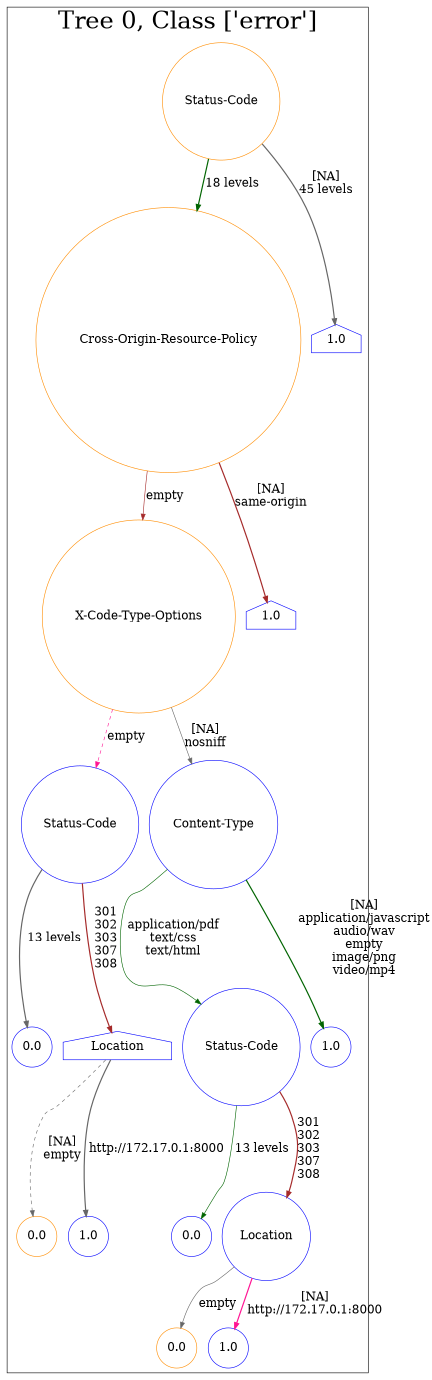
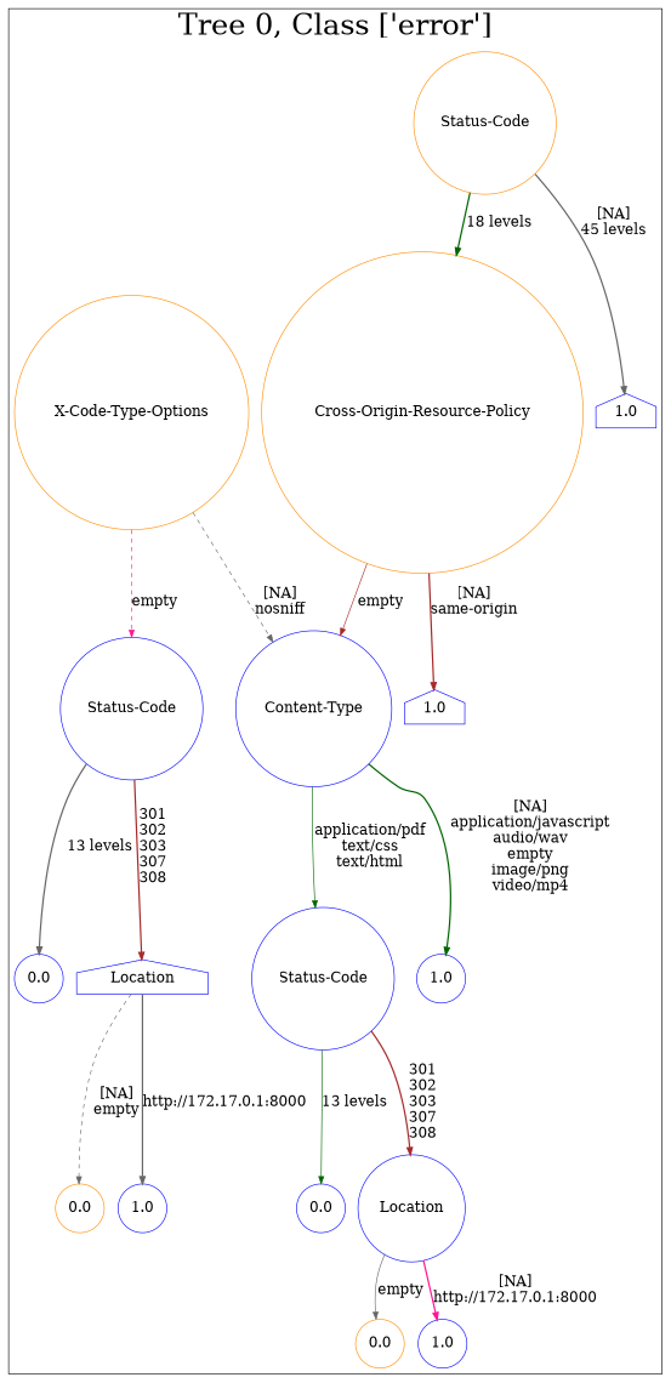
  digraph {
    node [color=blue fontsize=20 shape=circle]
    edge [color=gray40 fontsize=20 style=bold]
    n1 [color=darkorange label="Status-Code"]
    n2 [color=darkorange label="Cross-Origin-Resource-Policy"]
    n3 [label=1.0 shape=house]
    n4 [color=darkorange label="X-Code-Type-Options"]
    n5 [label=1.0 shape=house]
    n6 [label="Status-Code"]
    n7 [label="Content-Type"]
    n8 [label=0.0]
    n9 [label=Location shape=house]
    n10 [label="Status-Code"]
    n11 [label=1.0]
    n12 [color=darkorange label=0.0]
    n13 [label=1.0]
    n14 [label=0.0]
    n15 [label=Location]
    n16 [color=darkorange label=0.0]
    n17 [label=1.0]
    subgraph cluster_1 {
      fontsize=40
      label="Tree 0, Class ['error']"
      subgraph sub_2 {
        fontsize=40
        label="Tree 0, Class ['error']"
        n1
      }
      subgraph sub_3 {
        fontsize=40
        label="Tree 0, Class ['error']"
        n2
        n3
      }
      subgraph sub_4 {
        fontsize=40
        label="Tree 0, Class ['error']"
        n4
        n5
      }
      subgraph sub_5 {
        fontsize=40
        label="Tree 0, Class ['error']"
        n6
        n7
      }
      subgraph sub_6 {
        fontsize=40
        label="Tree 0, Class ['error']"
        n8
        n9
        n10
        n11
      }
      subgraph sub_7 {
        fontsize=40
        label="Tree 0, Class ['error']"
        n12
        n13
        n14
        n15
      }
      subgraph sub_8 {
        fontsize=40
        label="Tree 0, Class ['error']"
        n16
        n17
      }
    }
    n1 -> n2 [color=darkgreen label="18 levels\n"]
    n1 -> n3 [label="[NA]\n45 levels\n"]
-   n2 -> n4 [color=brown label="empty\n" style=solid]
+   n2 -> n7 [color=brown label="empty\n" style=solid]
    n2 -> n5 [color=brown label="[NA]\nsame-origin\n"]
    n4 -> n6 [color=deeppink label="empty\n" style=dashed]
-   n4 -> n7 [label="[NA]\nnosniff\n" style=solid]
+   n4 -> n7 [label="[NA]\nnosniff\n" style=dashed]
    n6 -> n8 [label="13 levels\n"]
    n6 -> n9 [color=brown label="301\n302\n303\n307\n308\n"]
    n7 -> n10 [color=darkgreen label="application/pdf\ntext/css\ntext/html\n" style=solid]
    n7 -> n11 [color=darkgreen label="[NA]\napplication/javascript\naudio/wav\nempty\nimage/png\nvideo/mp4\n"]
    n9 -> n12 [label="[NA]\nempty\n" style=dashed]
    n9 -> n13 [label="http://172.17.0.1:8000\n"]
    n10 -> n14 [color=darkgreen label="13 levels\n" style=solid]
    n10 -> n15 [color=brown label="301\n302\n303\n307\n308\n"]
    n15 -> n16 [label="empty\n" style=solid]
    n15 -> n17 [color=deeppink label="[NA]\nhttp://172.17.0.1:8000\n"]
  }
